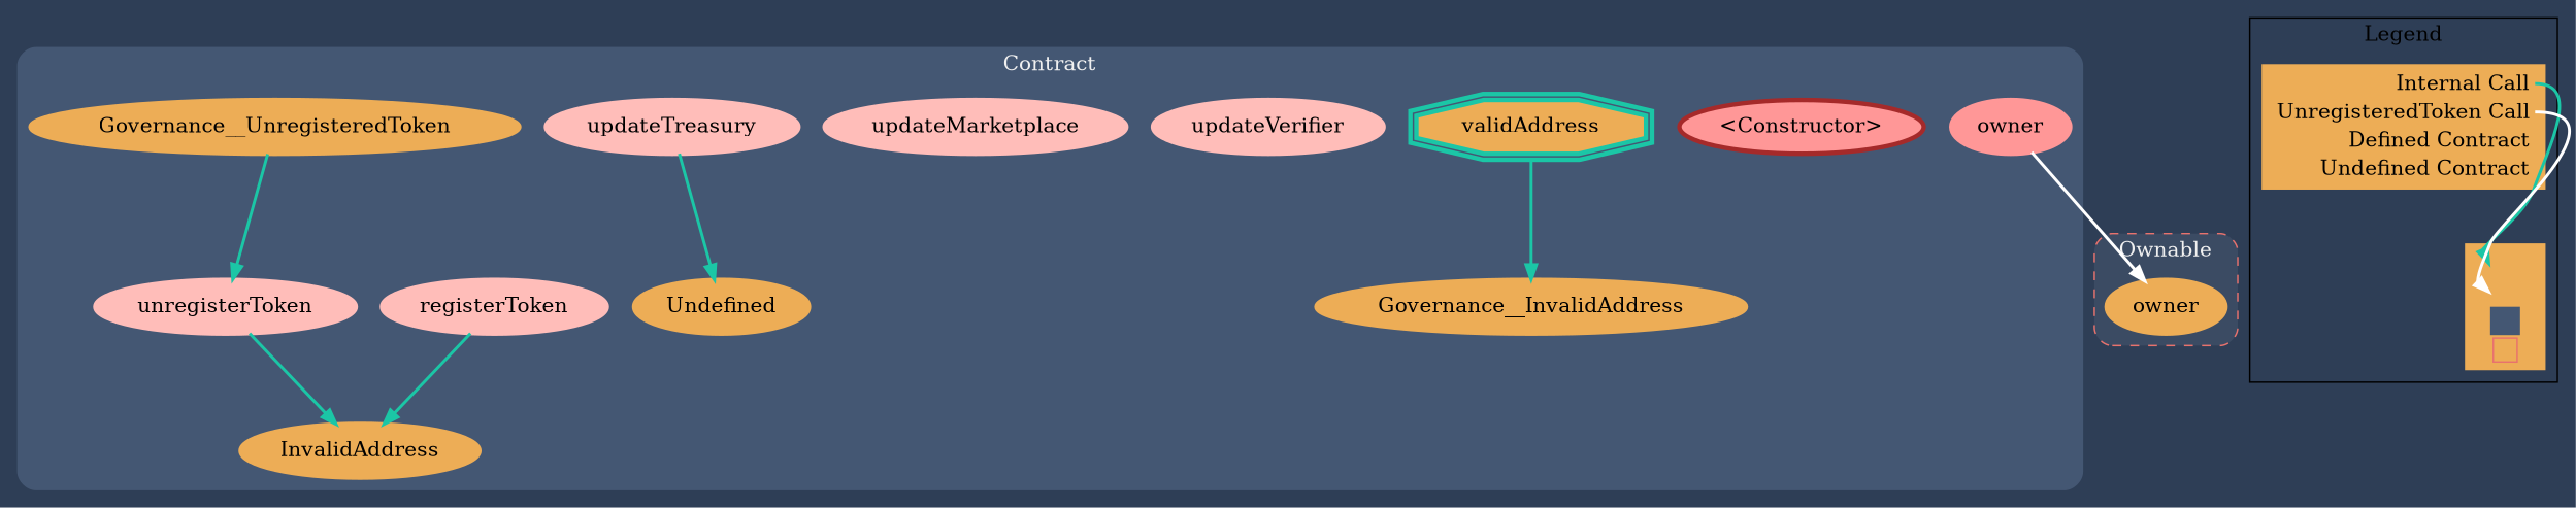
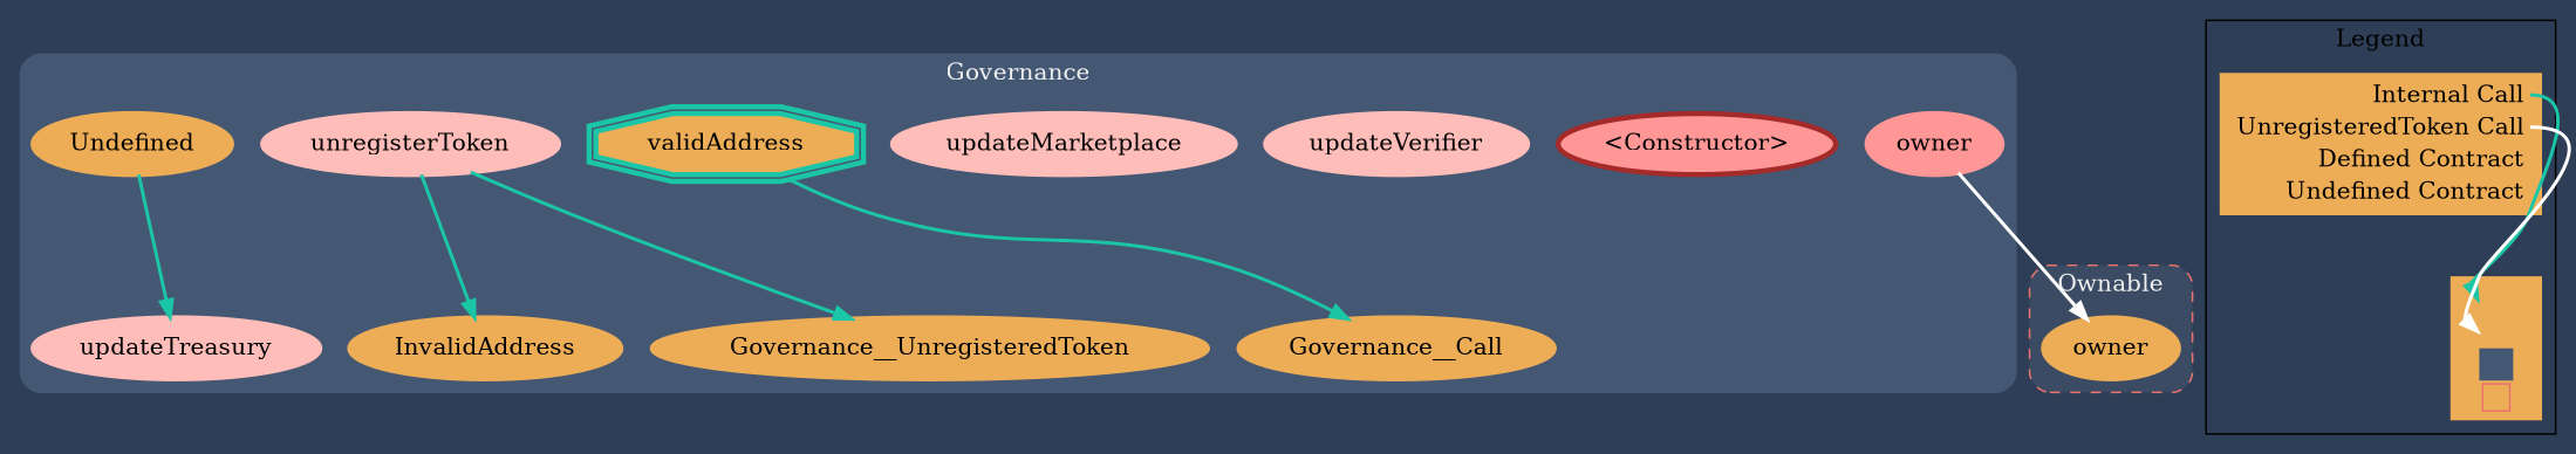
  digraph {
    bgcolor="#2e3e56"
    compound=true
    rankdir=TB
    node [color="#edad56" fillcolor="#edad56" penwidth=3 style=filled]
    edge [color="#1bc6a6" fontname="helvetica Neue Ultra Light" penwidth=2]
    n1 [color="#1bc6a6" label=validAddress shape=doubleoctagon]
    n2 [color=brown fillcolor="#FF9797" label="<Constructor>"]
    n3 [color="#ffbdb9" fillcolor="#ffbdb9" label=updateTreasury]
    n4 [color="#ffbdb9" fillcolor="#ffbdb9" label=updateVerifier]
    n5 [color="#ffbdb9" fillcolor="#ffbdb9" label=updateMarketplace]
-   n6 [color="#ffbdb9" fillcolor="#ffbdb9" label=registerToken]
    n7 [color="#ffbdb9" fillcolor="#ffbdb9" label=unregisterToken]
    n8 [color="#FF9797" fillcolor="#FF9797" label=owner]
-   n9 [label=Governance__InvalidAddress]
+   n9 [label=Governance__Call]
    n10 [label=Undefined]
    n11 [label=InvalidAddress]
    n12 [label=Governance__UnregisteredToken]
    n13 [label=owner]
    n14 [label=<<table border="0" cellpadding="2" cellspacing="0" cellborder="0">   <tr><td align="right" port="i1">Internal Call</td></tr>   <tr><td align="right" port="i2">UnregisteredToken Call</td></tr>   <tr><td align="right" port="i3">Defined Contract</td></tr>   <tr><td align="right" port="i4">Undefined Contract</td></tr>   </table>> shape=plaintext]
    n15 [label=<<table border="0" cellpadding="2" cellspacing="0" cellborder="0">   <tr><td port="i1">&nbsp;&nbsp;&nbsp;</td></tr>   <tr><td port="i2">&nbsp;&nbsp;&nbsp;</td></tr>   <tr><td port="i3" bgcolor="#445773">&nbsp;&nbsp;&nbsp;</td></tr>   <tr><td port="i4">     <table border="1" cellborder="0" cellspacing="0" cellpadding="7" color="#e8726d">       <tr>        <td></td>       </tr>      </table>   </td></tr>   </table>> shape=plaintext]
    subgraph cluster_1 {
      bgcolor="#445773"
      color="#445773"
      fontcolor="#f0f0f0"
-     label=Contract
+     label=Governance
      style=rounded
      n1
      n2
      n3
      n4
      n5
-     n6
      n7
      n8
      n9
      n10
      n11
      n12
    }
    subgraph cluster_2 {
      bgcolor="#3b4b63"
      color="#e8726d"
      fontcolor="#f0f0f0"
      label=Ownable
      style="rounded,dashed"
      n13
    }
    subgraph cluster_3 {
      label=Legend
      n14
      n15
    }
    n1 -> n9
-   n3 -> n10
-   n6 -> n11
+   n10 -> n3
    n7 -> n11
-   n12 -> n7
+   n7 -> n12
    n8 -> n13 [color=white]
    n14 -> n15 [headport="i1:w" tailport="i1:e"]
    n14 -> n15 [color=white headport="i2:w" tailport="i2:e"]
  }
